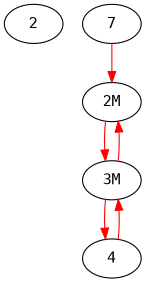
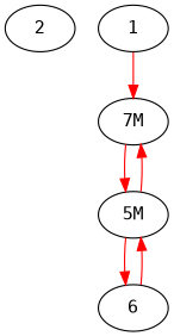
  digraph {
    fontname="DejaVu Sans Mono"
    node [fontname="DejaVu Sans Mono"]
    edge [color=red fontname="DejaVu Sans Mono"]
    n1 [label=2]
-   1 [label=7]
-   "2M"
-   "3M"
-   4
+   1
+   "2M" [label="7M"]
+   "3M" [label="5M"]
+   4 [label=6]
    1 -> "2M"
    "2M" -> "3M"
    "3M" -> "2M"
    "3M" -> 4
    4 -> "3M"
  }
